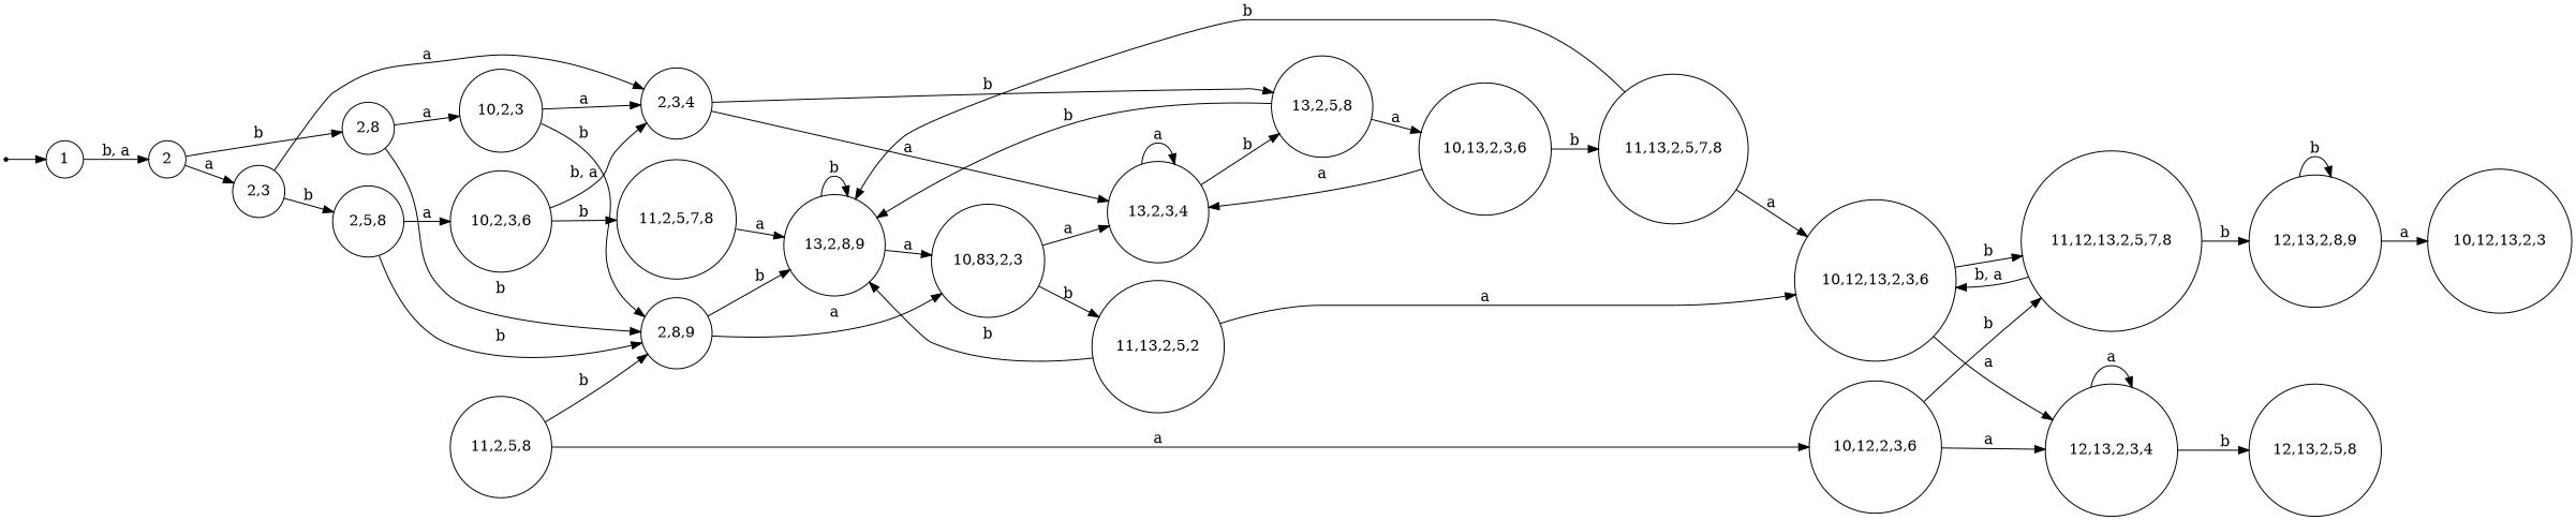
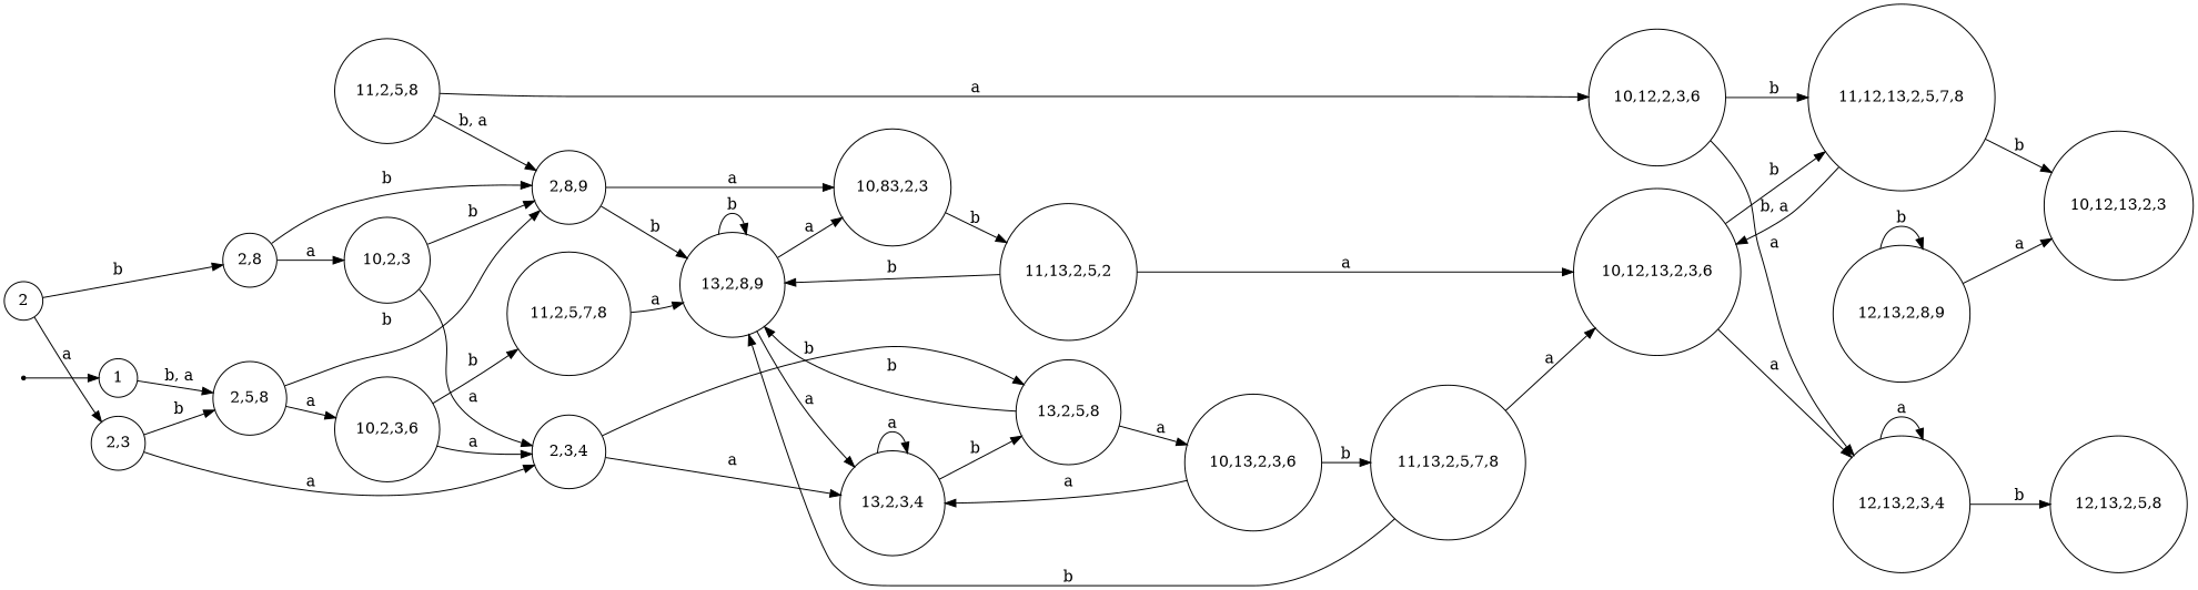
  digraph {
    rankdir=LR
    node [shape=circle]
    0 [shape=point]
    1
    2
    "2,8"
    "2,3"
    "2,8,9"
    "10,2,3"
    "2,5,8"
    "2,3,4"
    "13,2,8,9"
    n11 [label="10,83,2,3"]
    "10,2,3,6"
    "13,2,5,8"
    "13,2,3,4"
    n15 [label="11,13,2,5,2"]
    "11,2,5,8"
    "10,12,2,3,6"
    "11,2,5,7,8"
    "10,13,2,3,6"
    "10,12,13,2,3,6"
    "11,12,13,2,5,7,8"
    "12,13,2,3,4"
    "11,13,2,5,7,8"
    "12,13,2,8,9"
    "12,13,2,5,8"
    "10,12,13,2,3"
    0 -> 1
-   1 -> 2 [label="b, a"]
+   1 -> "2,5,8" [label="b, a"]
    2 -> "2,8" [label=b]
    2 -> "2,3" [label=a]
    "2,8" -> "2,8,9" [label=b]
    "2,8" -> "10,2,3" [label=a]
    "2,3" -> "2,5,8" [label=b]
    "2,3" -> "2,3,4" [label=a]
    "2,8,9" -> "13,2,8,9" [label=b]
    "2,8,9" -> n11 [label=a]
    "10,2,3" -> "2,8,9" [label=b]
    "10,2,3" -> "2,3,4" [label=a]
    "2,5,8" -> "2,8,9" [label=b]
    "2,5,8" -> "10,2,3,6" [label=a]
    "2,3,4" -> "13,2,5,8" [label=b]
    "2,3,4" -> "13,2,3,4" [label=a]
    "13,2,8,9" -> "13,2,8,9" [label=b]
    "13,2,8,9" -> n11 [label=a]
-   n11 -> "13,2,3,4" [label=a]
+   "13,2,8,9" -> "13,2,3,4" [label=a]
    n11 -> n15 [label=b]
-   "10,2,3,6" -> "2,3,4" [label="b, a"]
+   "10,2,3,6" -> "2,3,4" [label=a]
    "10,2,3,6" -> "11,2,5,7,8" [label=b]
    "13,2,5,8" -> "13,2,8,9" [label=b]
    "13,2,5,8" -> "10,13,2,3,6" [label=a]
    "13,2,3,4" -> "13,2,5,8" [label=b]
    "13,2,3,4" -> "13,2,3,4" [label=a]
    n15 -> "13,2,8,9" [label=b]
    n15 -> "10,12,13,2,3,6" [label=a]
-   "11,2,5,8" -> "2,8,9" [label=b]
+   "11,2,5,8" -> "2,8,9" [label="b, a"]
    "11,2,5,8" -> "10,12,2,3,6" [label=a]
    "10,12,2,3,6" -> "11,12,13,2,5,7,8" [label=b]
    "10,12,2,3,6" -> "12,13,2,3,4" [label=a]
    "11,2,5,7,8" -> "13,2,8,9" [label=a]
    "10,13,2,3,6" -> "13,2,3,4" [label=a]
    "10,13,2,3,6" -> "11,13,2,5,7,8" [label=b]
    "10,12,13,2,3,6" -> "11,12,13,2,5,7,8" [label=b]
    "10,12,13,2,3,6" -> "12,13,2,3,4" [label=a]
    "11,12,13,2,5,7,8" -> "10,12,13,2,3,6" [label="b, a"]
-   "11,12,13,2,5,7,8" -> "12,13,2,8,9" [label=b]
+   "11,12,13,2,5,7,8" -> "10,12,13,2,3" [label=b]
    "12,13,2,3,4" -> "12,13,2,3,4" [label=a]
    "12,13,2,3,4" -> "12,13,2,5,8" [label=b]
    "11,13,2,5,7,8" -> "13,2,8,9" [label=b]
    "11,13,2,5,7,8" -> "10,12,13,2,3,6" [label=a]
    "12,13,2,8,9" -> "12,13,2,8,9" [label=b]
    "12,13,2,8,9" -> "10,12,13,2,3" [label=a]
  }
